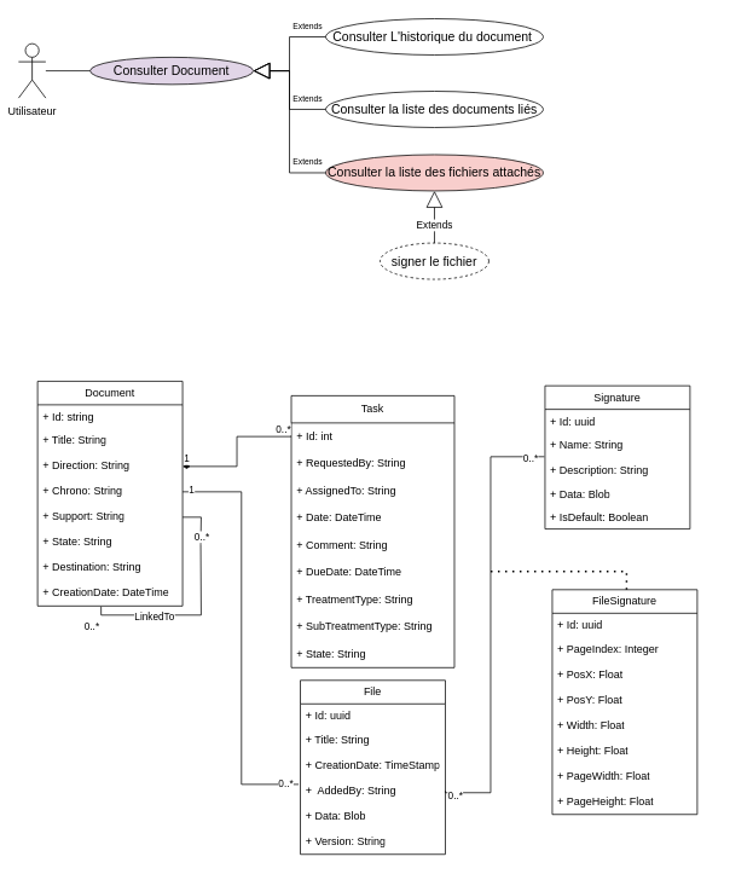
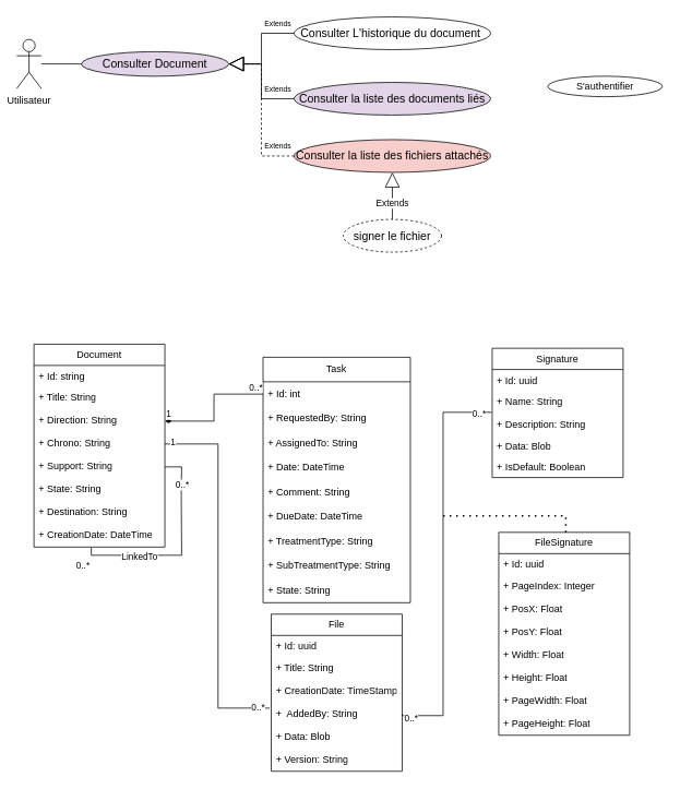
  <mxCell id="0" />
  <mxCell id="1" parent="0" />
  <mxCell id="2" value="Utilisateur" style="shape=umlActor;verticalLabelPosition=bottom;verticalAlign=top;html=1;outlineConnect=0;" parent="1" vertex="1"><mxGeometry x="20" y="47.5" width="30" height="60" as="geometry" /></mxCell>
  <mxCell id="3" value="&lt;div style=&quot;font-size: 14px; line-height: 19px;&quot;&gt;Consulter Document&lt;/div&gt;" style="ellipse;whiteSpace=wrap;html=1;fillColor=#e1d5e7;" parent="1" vertex="1"><mxGeometry x="99" y="62.5" width="180" height="30" as="geometry" /></mxCell>
  <mxCell id="4" value="&lt;font style=&quot;font-size: 14px;&quot;&gt;Consulter L'historique du document&amp;nbsp;&lt;/font&gt;" style="ellipse;whiteSpace=wrap;html=1;fontFamily=Helvetica;" parent="1" vertex="1"><mxGeometry x="359" y="20" width="240" height="40" as="geometry" /></mxCell>
- <mxCell id="5" value="&lt;font style=&quot;font-size: 14px;&quot;&gt;Consulter la liste des documents liés&lt;/font&gt;" style="ellipse;whiteSpace=wrap;html=1;" parent="1" vertex="1"><mxGeometry x="359" y="100" width="240" height="40" as="geometry" /></mxCell>
+ <mxCell id="5" value="&lt;font style=&quot;font-size: 14px;&quot;&gt;Consulter la liste des documents liés&lt;/font&gt;" style="ellipse;whiteSpace=wrap;html=1;fillColor=#e1d5e7;" parent="1" vertex="1"><mxGeometry x="359" y="100" width="240" height="40" as="geometry" /></mxCell>
  <mxCell id="6" value="&lt;font style=&quot;font-size: 14px;&quot;&gt;Consulter la liste des fichiers attachés&lt;/font&gt;" style="ellipse;whiteSpace=wrap;html=1;fillColor=#f8cecc;" parent="1" vertex="1"><mxGeometry x="359" y="170" width="240" height="40" as="geometry" /></mxCell>
  <mxCell id="7" value="&lt;font style=&quot;font-size: 14px;&quot;&gt;signer le fichier&lt;/font&gt;" style="ellipse;whiteSpace=wrap;html=1;dashed=1;" parent="1" vertex="1"><mxGeometry x="419" y="267.5" width="120" height="40" as="geometry" /></mxCell>
  <mxCell id="8" value="Extends" style="endArrow=block;endSize=16;endFill=0;html=1;rounded=0;entryX=0.5;entryY=1;entryDx=0;entryDy=0;exitX=0.5;exitY=0;exitDx=0;exitDy=0;" parent="1" source="7" target="6" edge="1"><mxGeometry x="-0.304" width="160" relative="1" as="geometry"><mxPoint x="279" y="307.5" as="sourcePoint" /><mxPoint x="439" y="307.5" as="targetPoint" /><mxPoint as="offset" /></mxGeometry></mxCell>
  <mxCell id="9" value="&lt;font style=&quot;font-size: 9px;&quot;&gt;Extends&lt;/font&gt;" style="endArrow=block;endSize=16;endFill=0;html=1;rounded=0;exitX=0;exitY=0.5;exitDx=0;exitDy=0;edgeStyle=orthogonalEdgeStyle;" parent="1" source="4" edge="1"><mxGeometry x="-0.66" y="-12" width="160" relative="1" as="geometry"><mxPoint x="369" y="-14.5" as="sourcePoint" /><mxPoint x="279" y="77.5" as="targetPoint" /><Array as="points"><mxPoint x="319" y="39.5" /><mxPoint x="319" y="77.5" /></Array><mxPoint as="offset" /></mxGeometry></mxCell>
  <mxCell id="10" value="&lt;font style=&quot;font-size: 9px;&quot;&gt;Extends&lt;/font&gt;" style="endArrow=block;endSize=16;endFill=0;html=1;rounded=0;exitX=0;exitY=0.5;exitDx=0;exitDy=0;edgeStyle=orthogonalEdgeStyle;" parent="1" source="5" edge="1"><mxGeometry x="-0.673" y="-12" width="160" relative="1" as="geometry"><mxPoint x="379" y="-4.5" as="sourcePoint" /><mxPoint x="279" y="77.5" as="targetPoint" /><Array as="points"><mxPoint x="319" y="119.5" /><mxPoint x="319" y="77.5" /></Array><mxPoint as="offset" /></mxGeometry></mxCell>
- <mxCell id="11" value="&lt;font style=&quot;font-size: 9px;&quot;&gt;Extends&lt;/font&gt;" style="endArrow=block;endSize=16;endFill=0;html=1;rounded=0;exitX=0;exitY=0.5;exitDx=0;exitDy=0;entryX=1;entryY=0.5;entryDx=0;entryDy=0;edgeStyle=orthogonalEdgeStyle;" parent="1" source="6" target="3" edge="1"><mxGeometry x="-0.792" y="-12" width="160" relative="1" as="geometry"><mxPoint x="389" y="5.5" as="sourcePoint" /><mxPoint x="319" y="107.5" as="targetPoint" /><Array as="points"><mxPoint x="319" y="189.5" /><mxPoint x="319" y="77.5" /></Array><mxPoint y="-1" as="offset" /></mxGeometry></mxCell>
+ <mxCell id="11" value="&lt;font style=&quot;font-size: 9px;&quot;&gt;Extends&lt;/font&gt;" style="endArrow=block;endSize=16;endFill=0;html=1;rounded=0;exitX=0;exitY=0.5;exitDx=0;exitDy=0;entryX=1;entryY=0.5;entryDx=0;entryDy=0;edgeStyle=orthogonalEdgeStyle;dashed=1;" parent="1" source="6" target="3" edge="1"><mxGeometry x="-0.792" y="-12" width="160" relative="1" as="geometry"><mxPoint x="389" y="5.5" as="sourcePoint" /><mxPoint x="319" y="107.5" as="targetPoint" /><Array as="points"><mxPoint x="319" y="189.5" /><mxPoint x="319" y="77.5" /></Array><mxPoint y="-1" as="offset" /></mxGeometry></mxCell>
+ <mxCell id="12" value="S'authentifier" style="ellipse;whiteSpace=wrap;html=1;" parent="1" vertex="1"><mxGeometry x="669" y="92.5" width="140" height="25" as="geometry" /></mxCell>
  <mxCell id="13" value="" style="endArrow=none;html=1;rounded=0;" parent="1" source="2" edge="1"><mxGeometry width="50" height="50" relative="1" as="geometry"><mxPoint x="49" y="127.5" as="sourcePoint" /><mxPoint x="99" y="77.5" as="targetPoint" /></mxGeometry></mxCell>
  <mxCell id="14" value="Document" style="swimlane;fontStyle=0;childLayout=stackLayout;horizontal=1;startSize=26;fillColor=none;horizontalStack=0;resizeParent=1;resizeParentMax=0;resizeLast=0;collapsible=1;marginBottom=0;whiteSpace=wrap;html=1;rounded=0;shadow=0;glass=0;" parent="1" vertex="1"><mxGeometry x="41" y="420" width="160" height="248" as="geometry" /></mxCell>
  <mxCell id="15" value="+ Id: string" style="text;strokeColor=none;fillColor=none;align=left;verticalAlign=top;spacingLeft=4;spacingRight=4;overflow=hidden;rotatable=0;points=[[0,0.5],[1,0.5]];portConstraint=eastwest;whiteSpace=wrap;html=1;rounded=0;shadow=0;glass=0;" parent="14" vertex="1"><mxGeometry y="26" width="160" height="26" as="geometry" /></mxCell>
  <mxCell id="16" value="+ Title: String" style="text;strokeColor=none;fillColor=none;align=left;verticalAlign=top;spacingLeft=4;spacingRight=4;overflow=hidden;rotatable=0;points=[[0,0.5],[1,0.5]];portConstraint=eastwest;whiteSpace=wrap;html=1;rounded=0;shadow=0;glass=0;" parent="14" vertex="1"><mxGeometry y="52" width="160" height="28" as="geometry" /></mxCell>
  <mxCell id="17" value="+ Direction: String" style="text;strokeColor=none;fillColor=none;align=left;verticalAlign=top;spacingLeft=4;spacingRight=4;overflow=hidden;rotatable=0;points=[[0,0.5],[1,0.5]];portConstraint=eastwest;whiteSpace=wrap;html=1;rounded=0;shadow=0;glass=0;" parent="14" vertex="1"><mxGeometry y="80" width="160" height="28" as="geometry" /></mxCell>
  <mxCell id="18" value="+ Chrono: String" style="text;strokeColor=none;fillColor=none;align=left;verticalAlign=top;spacingLeft=4;spacingRight=4;overflow=hidden;rotatable=0;points=[[0,0.5],[1,0.5]];portConstraint=eastwest;whiteSpace=wrap;html=1;rounded=0;shadow=0;glass=0;" parent="14" vertex="1"><mxGeometry y="108" width="160" height="28" as="geometry" /></mxCell>
  <mxCell id="19" style="edgeStyle=orthogonalEdgeStyle;rounded=0;orthogonalLoop=1;jettySize=auto;html=1;endArrow=none;endFill=0;" parent="14" source="20" edge="1"><mxGeometry relative="1" as="geometry"><mxPoint x="180" y="180" as="targetPoint" /></mxGeometry></mxCell>
  <mxCell id="20" value="+ Support: String" style="text;strokeColor=none;fillColor=none;align=left;verticalAlign=top;spacingLeft=4;spacingRight=4;overflow=hidden;rotatable=0;points=[[0,0.5],[1,0.5]];portConstraint=eastwest;whiteSpace=wrap;html=1;rounded=0;shadow=0;glass=0;" parent="14" vertex="1"><mxGeometry y="136" width="160" height="28" as="geometry" /></mxCell>
  <mxCell id="21" value="+ State: String" style="text;strokeColor=none;fillColor=none;align=left;verticalAlign=top;spacingLeft=4;spacingRight=4;overflow=hidden;rotatable=0;points=[[0,0.5],[1,0.5]];portConstraint=eastwest;whiteSpace=wrap;html=1;rounded=0;shadow=0;glass=0;" parent="14" vertex="1"><mxGeometry y="164" width="160" height="28" as="geometry" /></mxCell>
  <mxCell id="22" value="+ Destination: String" style="text;strokeColor=none;fillColor=none;align=left;verticalAlign=top;spacingLeft=4;spacingRight=4;overflow=hidden;rotatable=0;points=[[0,0.5],[1,0.5]];portConstraint=eastwest;whiteSpace=wrap;html=1;rounded=0;shadow=0;glass=0;" parent="14" vertex="1"><mxGeometry y="192" width="160" height="28" as="geometry" /></mxCell>
  <mxCell id="23" value="" style="endArrow=none;html=1;edgeStyle=orthogonalEdgeStyle;rounded=0;exitX=0.438;exitY=1.023;exitDx=0;exitDy=0;exitPerimeter=0;" parent="14" source="27" edge="1"><mxGeometry relative="1" as="geometry"><mxPoint x="70" y="270" as="sourcePoint" /><mxPoint x="180" y="180" as="targetPoint" /></mxGeometry></mxCell>
  <mxCell id="24" value="0..*" style="edgeLabel;resizable=0;html=1;align=left;verticalAlign=bottom;" parent="23" connectable="0" vertex="1"><mxGeometry x="-1" relative="1" as="geometry"><mxPoint x="-20" y="30" as="offset" /></mxGeometry></mxCell>
  <mxCell id="25" value="0..*" style="edgeLabel;resizable=0;html=1;align=right;verticalAlign=bottom;" parent="23" connectable="0" vertex="1"><mxGeometry x="1" relative="1" as="geometry"><mxPoint x="10" as="offset" /></mxGeometry></mxCell>
  <mxCell id="26" value="LinkedTo" style="edgeLabel;html=1;align=center;verticalAlign=middle;resizable=0;points=[];" parent="23" vertex="1" connectable="0"><mxGeometry x="-0.312" y="-1" relative="1" as="geometry"><mxPoint as="offset" /></mxGeometry></mxCell>
  <mxCell id="27" value="+ CreationDate&lt;span style=&quot;background-color: initial;&quot;&gt;:&amp;nbsp;&lt;/span&gt;DateTime" style="text;strokeColor=none;fillColor=none;align=left;verticalAlign=top;spacingLeft=4;spacingRight=4;overflow=hidden;rotatable=0;points=[[0,0.5],[1,0.5]];portConstraint=eastwest;whiteSpace=wrap;html=1;rounded=0;shadow=0;glass=0;" parent="14" vertex="1"><mxGeometry y="220" width="160" height="28" as="geometry" /></mxCell>
  <mxCell id="28" value="Task" style="swimlane;fontStyle=0;childLayout=stackLayout;horizontal=1;startSize=30;horizontalStack=0;resizeParent=1;resizeParentMax=0;resizeLast=0;collapsible=1;marginBottom=0;whiteSpace=wrap;html=1;" parent="1" vertex="1"><mxGeometry x="321" y="436" width="180" height="300" as="geometry" /></mxCell>
  <mxCell id="29" value="+ Id: int" style="text;strokeColor=none;fillColor=none;align=left;verticalAlign=middle;spacingLeft=4;spacingRight=4;overflow=hidden;points=[[0,0.5],[1,0.5]];portConstraint=eastwest;rotatable=0;whiteSpace=wrap;html=1;" parent="28" vertex="1"><mxGeometry y="30" width="180" height="30" as="geometry" /></mxCell>
  <mxCell id="30" value="+ RequestedBy&lt;span style=&quot;background-color: initial;&quot;&gt;: String&lt;/span&gt;" style="text;strokeColor=none;fillColor=none;align=left;verticalAlign=middle;spacingLeft=4;spacingRight=4;overflow=hidden;points=[[0,0.5],[1,0.5]];portConstraint=eastwest;rotatable=0;whiteSpace=wrap;html=1;" parent="28" vertex="1"><mxGeometry y="60" width="180" height="30" as="geometry" /></mxCell>
  <mxCell id="31" value="+ AssignedTo&lt;span style=&quot;background-color: initial;&quot;&gt;: String&lt;/span&gt;" style="text;strokeColor=none;fillColor=none;align=left;verticalAlign=middle;spacingLeft=4;spacingRight=4;overflow=hidden;points=[[0,0.5],[1,0.5]];portConstraint=eastwest;rotatable=0;whiteSpace=wrap;html=1;" parent="28" vertex="1"><mxGeometry y="90" width="180" height="30" as="geometry" /></mxCell>
  <mxCell id="32" value="+ Date&lt;span style=&quot;background-color: initial;&quot;&gt;: DateTime&lt;/span&gt;" style="text;strokeColor=none;fillColor=none;align=left;verticalAlign=middle;spacingLeft=4;spacingRight=4;overflow=hidden;points=[[0,0.5],[1,0.5]];portConstraint=eastwest;rotatable=0;whiteSpace=wrap;html=1;" parent="28" vertex="1"><mxGeometry y="120" width="180" height="30" as="geometry" /></mxCell>
  <mxCell id="33" value="+ Comment&lt;span style=&quot;background-color: initial;&quot;&gt;: String&lt;/span&gt;" style="text;strokeColor=none;fillColor=none;align=left;verticalAlign=middle;spacingLeft=4;spacingRight=4;overflow=hidden;points=[[0,0.5],[1,0.5]];portConstraint=eastwest;rotatable=0;whiteSpace=wrap;html=1;" parent="28" vertex="1"><mxGeometry y="150" width="180" height="30" as="geometry" /></mxCell>
  <mxCell id="34" value="+ DueDate&lt;span style=&quot;background-color: initial;&quot;&gt;: DateTime&lt;/span&gt;" style="text;strokeColor=none;fillColor=none;align=left;verticalAlign=middle;spacingLeft=4;spacingRight=4;overflow=hidden;points=[[0,0.5],[1,0.5]];portConstraint=eastwest;rotatable=0;whiteSpace=wrap;html=1;" parent="28" vertex="1"><mxGeometry y="180" width="180" height="30" as="geometry" /></mxCell>
  <mxCell id="35" value="+ TreatmentType&lt;span style=&quot;background-color: initial;&quot;&gt;: String&lt;/span&gt;" style="text;strokeColor=none;fillColor=none;align=left;verticalAlign=middle;spacingLeft=4;spacingRight=4;overflow=hidden;points=[[0,0.5],[1,0.5]];portConstraint=eastwest;rotatable=0;whiteSpace=wrap;html=1;" parent="28" vertex="1"><mxGeometry y="210" width="180" height="30" as="geometry" /></mxCell>
  <mxCell id="36" value="+ SubTreatmentType&lt;span style=&quot;background-color: initial;&quot;&gt;: String&lt;/span&gt;" style="text;strokeColor=none;fillColor=none;align=left;verticalAlign=middle;spacingLeft=4;spacingRight=4;overflow=hidden;points=[[0,0.5],[1,0.5]];portConstraint=eastwest;rotatable=0;whiteSpace=wrap;html=1;" parent="28" vertex="1"><mxGeometry y="240" width="180" height="30" as="geometry" /></mxCell>
  <mxCell id="37" value="+ State&lt;span style=&quot;background-color: initial;&quot;&gt;: String&lt;/span&gt;" style="text;strokeColor=none;fillColor=none;align=left;verticalAlign=middle;spacingLeft=4;spacingRight=4;overflow=hidden;points=[[0,0.5],[1,0.5]];portConstraint=eastwest;rotatable=0;whiteSpace=wrap;html=1;" parent="28" vertex="1"><mxGeometry y="270" width="180" height="30" as="geometry" /></mxCell>
  <mxCell id="38" value="" style="endArrow=none;html=1;edgeStyle=orthogonalEdgeStyle;rounded=0;exitX=1;exitY=0.5;exitDx=0;exitDy=0;entryX=0;entryY=0.5;entryDx=0;entryDy=0;startArrow=diamondThin;startFill=1;" parent="1" source="17" target="29" edge="1"><mxGeometry relative="1" as="geometry"><mxPoint x="171" y="420" as="sourcePoint" /><mxPoint x="331" y="420" as="targetPoint" /></mxGeometry></mxCell>
  <mxCell id="39" value="1" style="edgeLabel;resizable=0;html=1;align=left;verticalAlign=bottom;" parent="38" connectable="0" vertex="1"><mxGeometry x="-1" relative="1" as="geometry" /></mxCell>
  <mxCell id="40" value="0..*" style="edgeLabel;resizable=0;html=1;align=right;verticalAlign=bottom;" parent="38" connectable="0" vertex="1"><mxGeometry x="1" relative="1" as="geometry" /></mxCell>
  <mxCell id="41" value="File" style="swimlane;fontStyle=0;childLayout=stackLayout;horizontal=1;startSize=26;fillColor=none;horizontalStack=0;resizeParent=1;resizeParentMax=0;resizeLast=0;collapsible=1;marginBottom=0;whiteSpace=wrap;html=1;rounded=0;shadow=0;glass=0;" parent="1" vertex="1"><mxGeometry x="331" y="750" width="160" height="192" as="geometry" /></mxCell>
  <mxCell id="42" value="+ Id: uuid" style="text;strokeColor=none;fillColor=none;align=left;verticalAlign=top;spacingLeft=4;spacingRight=4;overflow=hidden;rotatable=0;points=[[0,0.5],[1,0.5]];portConstraint=eastwest;whiteSpace=wrap;html=1;rounded=0;shadow=0;glass=0;" parent="41" vertex="1"><mxGeometry y="26" width="160" height="26" as="geometry" /></mxCell>
  <mxCell id="43" value="+ Title: String" style="text;strokeColor=none;fillColor=none;align=left;verticalAlign=top;spacingLeft=4;spacingRight=4;overflow=hidden;rotatable=0;points=[[0,0.5],[1,0.5]];portConstraint=eastwest;whiteSpace=wrap;html=1;rounded=0;shadow=0;glass=0;" parent="41" vertex="1"><mxGeometry y="52" width="160" height="28" as="geometry" /></mxCell>
  <mxCell id="44" value="+ CreationDate: TimeStamp" style="text;strokeColor=none;fillColor=none;align=left;verticalAlign=top;spacingLeft=4;spacingRight=4;overflow=hidden;rotatable=0;points=[[0,0.5],[1,0.5]];portConstraint=eastwest;whiteSpace=wrap;html=1;rounded=0;shadow=0;glass=0;" parent="41" vertex="1"><mxGeometry y="80" width="160" height="28" as="geometry" /></mxCell>
  <mxCell id="45" value="+&amp;nbsp; AddedBy: String" style="text;strokeColor=none;fillColor=none;align=left;verticalAlign=top;spacingLeft=4;spacingRight=4;overflow=hidden;rotatable=0;points=[[0,0.5],[1,0.5]];portConstraint=eastwest;whiteSpace=wrap;html=1;rounded=0;shadow=0;glass=0;" parent="41" vertex="1"><mxGeometry y="108" width="160" height="28" as="geometry" /></mxCell>
  <mxCell id="46" value="+ Data: Blob" style="text;strokeColor=none;fillColor=none;align=left;verticalAlign=top;spacingLeft=4;spacingRight=4;overflow=hidden;rotatable=0;points=[[0,0.5],[1,0.5]];portConstraint=eastwest;whiteSpace=wrap;html=1;rounded=0;shadow=0;glass=0;" parent="41" vertex="1"><mxGeometry y="136" width="160" height="28" as="geometry" /></mxCell>
  <mxCell id="47" value="+ Version&lt;span style=&quot;background-color: initial;&quot;&gt;: String&lt;/span&gt;" style="text;strokeColor=none;fillColor=none;align=left;verticalAlign=top;spacingLeft=4;spacingRight=4;overflow=hidden;rotatable=0;points=[[0,0.5],[1,0.5]];portConstraint=eastwest;whiteSpace=wrap;html=1;rounded=0;shadow=0;glass=0;" parent="41" vertex="1"><mxGeometry y="164" width="160" height="28" as="geometry" /></mxCell>
  <mxCell id="48" style="edgeStyle=orthogonalEdgeStyle;rounded=0;orthogonalLoop=1;jettySize=auto;html=1;exitX=1;exitY=0.5;exitDx=0;exitDy=0;entryX=-0.012;entryY=0.244;entryDx=0;entryDy=0;entryPerimeter=0;endArrow=none;endFill=0;" parent="1" source="18" target="45" edge="1"><mxGeometry relative="1" as="geometry" /></mxCell>
  <mxCell id="49" value="1" style="edgeLabel;html=1;align=center;verticalAlign=middle;resizable=0;points=[];" parent="48" vertex="1" connectable="0"><mxGeometry x="-0.961" relative="1" as="geometry"><mxPoint y="-3" as="offset" /></mxGeometry></mxCell>
  <mxCell id="50" value="0..*" style="edgeLabel;html=1;align=center;verticalAlign=middle;resizable=0;points=[];" parent="48" vertex="1" connectable="0"><mxGeometry x="0.934" y="1" relative="1" as="geometry"><mxPoint as="offset" /></mxGeometry></mxCell>
  <mxCell id="51" style="edgeStyle=orthogonalEdgeStyle;rounded=0;orthogonalLoop=1;jettySize=auto;html=1;entryX=-0.005;entryY=0.125;entryDx=0;entryDy=0;entryPerimeter=0;endArrow=none;endFill=0;exitX=1;exitY=0.5;exitDx=0;exitDy=0;" parent="1" source="45" edge="1"><mxGeometry relative="1" as="geometry"><Array as="points"><mxPoint x="491" y="874" /><mxPoint x="541" y="874" /><mxPoint x="541" y="503" /></Array><mxPoint x="600.2" y="503.25" as="targetPoint" /></mxGeometry></mxCell>
  <mxCell id="52" value="0..*" style="edgeLabel;html=1;align=center;verticalAlign=middle;resizable=0;points=[];" parent="51" vertex="1" connectable="0"><mxGeometry x="0.933" y="-1" relative="1" as="geometry"><mxPoint as="offset" /></mxGeometry></mxCell>
  <mxCell id="53" value="0..*" style="edgeLabel;html=1;align=center;verticalAlign=middle;resizable=0;points=[];" parent="51" vertex="1" connectable="0"><mxGeometry x="-0.951" y="-2" relative="1" as="geometry"><mxPoint as="offset" /></mxGeometry></mxCell>
  <mxCell id="54" value="" style="endArrow=none;dashed=1;html=1;dashPattern=1 3;strokeWidth=2;rounded=0;entryX=0.5;entryY=0;entryDx=0;entryDy=0;" parent="1" target="55" edge="1"><mxGeometry width="50" height="50" relative="1" as="geometry"><mxPoint x="541" y="630" as="sourcePoint" /><mxPoint x="651" y="660" as="targetPoint" /><Array as="points"><mxPoint x="691" y="630" /><mxPoint x="691" y="650" /></Array></mxGeometry></mxCell>
  <mxCell id="55" value="FileSignature" style="swimlane;fontStyle=0;childLayout=stackLayout;horizontal=1;startSize=26;fillColor=none;horizontalStack=0;resizeParent=1;resizeParentMax=0;resizeLast=0;collapsible=1;marginBottom=0;whiteSpace=wrap;html=1;rounded=0;shadow=0;glass=0;" parent="1" vertex="1"><mxGeometry x="609" y="650" width="160" height="248" as="geometry" /></mxCell>
  <mxCell id="56" value="+ Id: uuid" style="text;strokeColor=none;fillColor=none;align=left;verticalAlign=top;spacingLeft=4;spacingRight=4;overflow=hidden;rotatable=0;points=[[0,0.5],[1,0.5]];portConstraint=eastwest;whiteSpace=wrap;html=1;rounded=0;shadow=0;glass=0;" parent="55" vertex="1"><mxGeometry y="26" width="160" height="26" as="geometry" /></mxCell>
  <mxCell id="57" value="+ PageIndex: Integer" style="text;strokeColor=none;fillColor=none;align=left;verticalAlign=top;spacingLeft=4;spacingRight=4;overflow=hidden;rotatable=0;points=[[0,0.5],[1,0.5]];portConstraint=eastwest;whiteSpace=wrap;html=1;rounded=0;shadow=0;glass=0;" parent="55" vertex="1"><mxGeometry y="52" width="160" height="28" as="geometry" /></mxCell>
  <mxCell id="58" value="+ PosX: Float" style="text;strokeColor=none;fillColor=none;align=left;verticalAlign=top;spacingLeft=4;spacingRight=4;overflow=hidden;rotatable=0;points=[[0,0.5],[1,0.5]];portConstraint=eastwest;whiteSpace=wrap;html=1;rounded=0;shadow=0;glass=0;" parent="55" vertex="1"><mxGeometry y="80" width="160" height="28" as="geometry" /></mxCell>
  <mxCell id="59" value="+ PosY: Float" style="text;strokeColor=none;fillColor=none;align=left;verticalAlign=top;spacingLeft=4;spacingRight=4;overflow=hidden;rotatable=0;points=[[0,0.5],[1,0.5]];portConstraint=eastwest;whiteSpace=wrap;html=1;rounded=0;shadow=0;glass=0;" parent="55" vertex="1"><mxGeometry y="108" width="160" height="28" as="geometry" /></mxCell>
  <mxCell id="60" value="+ Width: Float" style="text;strokeColor=none;fillColor=none;align=left;verticalAlign=top;spacingLeft=4;spacingRight=4;overflow=hidden;rotatable=0;points=[[0,0.5],[1,0.5]];portConstraint=eastwest;whiteSpace=wrap;html=1;rounded=0;shadow=0;glass=0;" parent="55" vertex="1"><mxGeometry y="136" width="160" height="28" as="geometry" /></mxCell>
  <mxCell id="61" value="+ Height: Float" style="text;strokeColor=none;fillColor=none;align=left;verticalAlign=top;spacingLeft=4;spacingRight=4;overflow=hidden;rotatable=0;points=[[0,0.5],[1,0.5]];portConstraint=eastwest;whiteSpace=wrap;html=1;rounded=0;shadow=0;glass=0;" parent="55" vertex="1"><mxGeometry y="164" width="160" height="28" as="geometry" /></mxCell>
  <mxCell id="62" value="+ PageWidth: Float" style="text;strokeColor=none;fillColor=none;align=left;verticalAlign=top;spacingLeft=4;spacingRight=4;overflow=hidden;rotatable=0;points=[[0,0.5],[1,0.5]];portConstraint=eastwest;whiteSpace=wrap;html=1;rounded=0;shadow=0;glass=0;" parent="55" vertex="1"><mxGeometry y="192" width="160" height="28" as="geometry" /></mxCell>
  <mxCell id="63" value="+ PageHeight: Float" style="text;strokeColor=none;fillColor=none;align=left;verticalAlign=top;spacingLeft=4;spacingRight=4;overflow=hidden;rotatable=0;points=[[0,0.5],[1,0.5]];portConstraint=eastwest;whiteSpace=wrap;html=1;rounded=0;shadow=0;glass=0;" parent="55" vertex="1"><mxGeometry y="220" width="160" height="28" as="geometry" /></mxCell>
  <mxCell id="64" value="Signature" style="swimlane;fontStyle=0;childLayout=stackLayout;horizontal=1;startSize=26;fillColor=none;horizontalStack=0;resizeParent=1;resizeParentMax=0;resizeLast=0;collapsible=1;marginBottom=0;whiteSpace=wrap;html=1;rounded=0;shadow=0;glass=0;" vertex="1" parent="1"><mxGeometry x="601" y="425" width="160" height="158" as="geometry" /></mxCell>
  <mxCell id="65" value="+ Id: uuid" style="text;strokeColor=none;fillColor=none;align=left;verticalAlign=top;spacingLeft=4;spacingRight=4;overflow=hidden;rotatable=0;points=[[0,0.5],[1,0.5]];portConstraint=eastwest;whiteSpace=wrap;html=1;rounded=0;shadow=0;glass=0;" vertex="1" parent="64"><mxGeometry y="26" width="160" height="26" as="geometry" /></mxCell>
  <mxCell id="66" value="+ Name: String" style="text;strokeColor=none;fillColor=none;align=left;verticalAlign=top;spacingLeft=4;spacingRight=4;overflow=hidden;rotatable=0;points=[[0,0.5],[1,0.5]];portConstraint=eastwest;whiteSpace=wrap;html=1;rounded=0;shadow=0;glass=0;" vertex="1" parent="64"><mxGeometry y="52" width="160" height="28" as="geometry" /></mxCell>
  <mxCell id="67" value="+ Description&lt;span style=&quot;background-color: initial;&quot;&gt;: String&lt;/span&gt;" style="text;strokeColor=none;fillColor=none;align=left;verticalAlign=top;spacingLeft=4;spacingRight=4;overflow=hidden;rotatable=0;points=[[0,0.5],[1,0.5]];portConstraint=eastwest;whiteSpace=wrap;html=1;rounded=0;shadow=0;glass=0;" vertex="1" parent="64"><mxGeometry y="80" width="160" height="26" as="geometry" /></mxCell>
  <mxCell id="68" value="+ Data: Blob" style="text;strokeColor=none;fillColor=none;align=left;verticalAlign=top;spacingLeft=4;spacingRight=4;overflow=hidden;rotatable=0;points=[[0,0.5],[1,0.5]];portConstraint=eastwest;whiteSpace=wrap;html=1;rounded=0;shadow=0;glass=0;" vertex="1" parent="64"><mxGeometry y="106" width="160" height="26" as="geometry" /></mxCell>
  <mxCell id="69" value="+&amp;nbsp;IsDefault&lt;span style=&quot;background-color: initial;&quot;&gt;: Boolean&lt;/span&gt;" style="text;strokeColor=none;fillColor=none;align=left;verticalAlign=top;spacingLeft=4;spacingRight=4;overflow=hidden;rotatable=0;points=[[0,0.5],[1,0.5]];portConstraint=eastwest;whiteSpace=wrap;html=1;rounded=0;shadow=0;glass=0;" vertex="1" parent="64"><mxGeometry y="132" width="160" height="26" as="geometry" /></mxCell>
